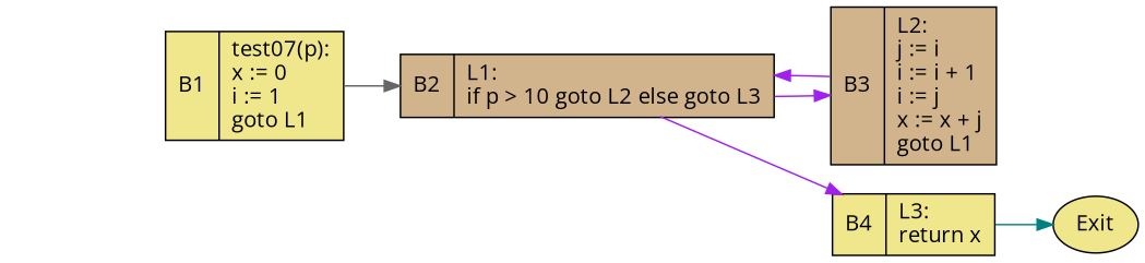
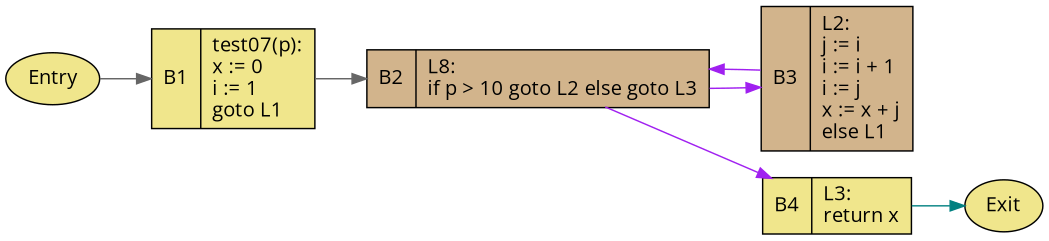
  digraph {
    fontname="Open Sans"
    rankdir=LR
    node [fillcolor=khaki fontname="Open Sans" shape=record style=filled]
    edge [color=purple fontname="Open Sans"]
    n1 [label="{B1|test07(p):\lx := 0\li := 1\lgoto L1\l}"]
-   n2 [fillcolor=tan label="{B2|L1:\lif p \> 10 goto L2 else goto L3\l}"]
-   n3 [fillcolor=tan label="{B3|L2:\lj := i\li := i + 1\li := j\lx := x + j\lgoto L1\l}"]
+   n2 [fillcolor=tan label="{B2|L8:\lif p \> 10 goto L2 else goto L3\l}"]
+   n3 [fillcolor=tan label="{B3|L2:\lj := i\li := i + 1\li := j\lx := x + j\lelse L1\l}"]
    n4 [label="{B4|L3:\lreturn x\l}"]
    Exit [shape=ellipse]
+   Entry [shape=ellipse]
    n1 -> n2 [color=gray40]
    n2 -> n3
    n2 -> n4
    n3 -> n2
    n4 -> Exit [color=teal]
+   Entry -> n1 [color=gray40]
  }
